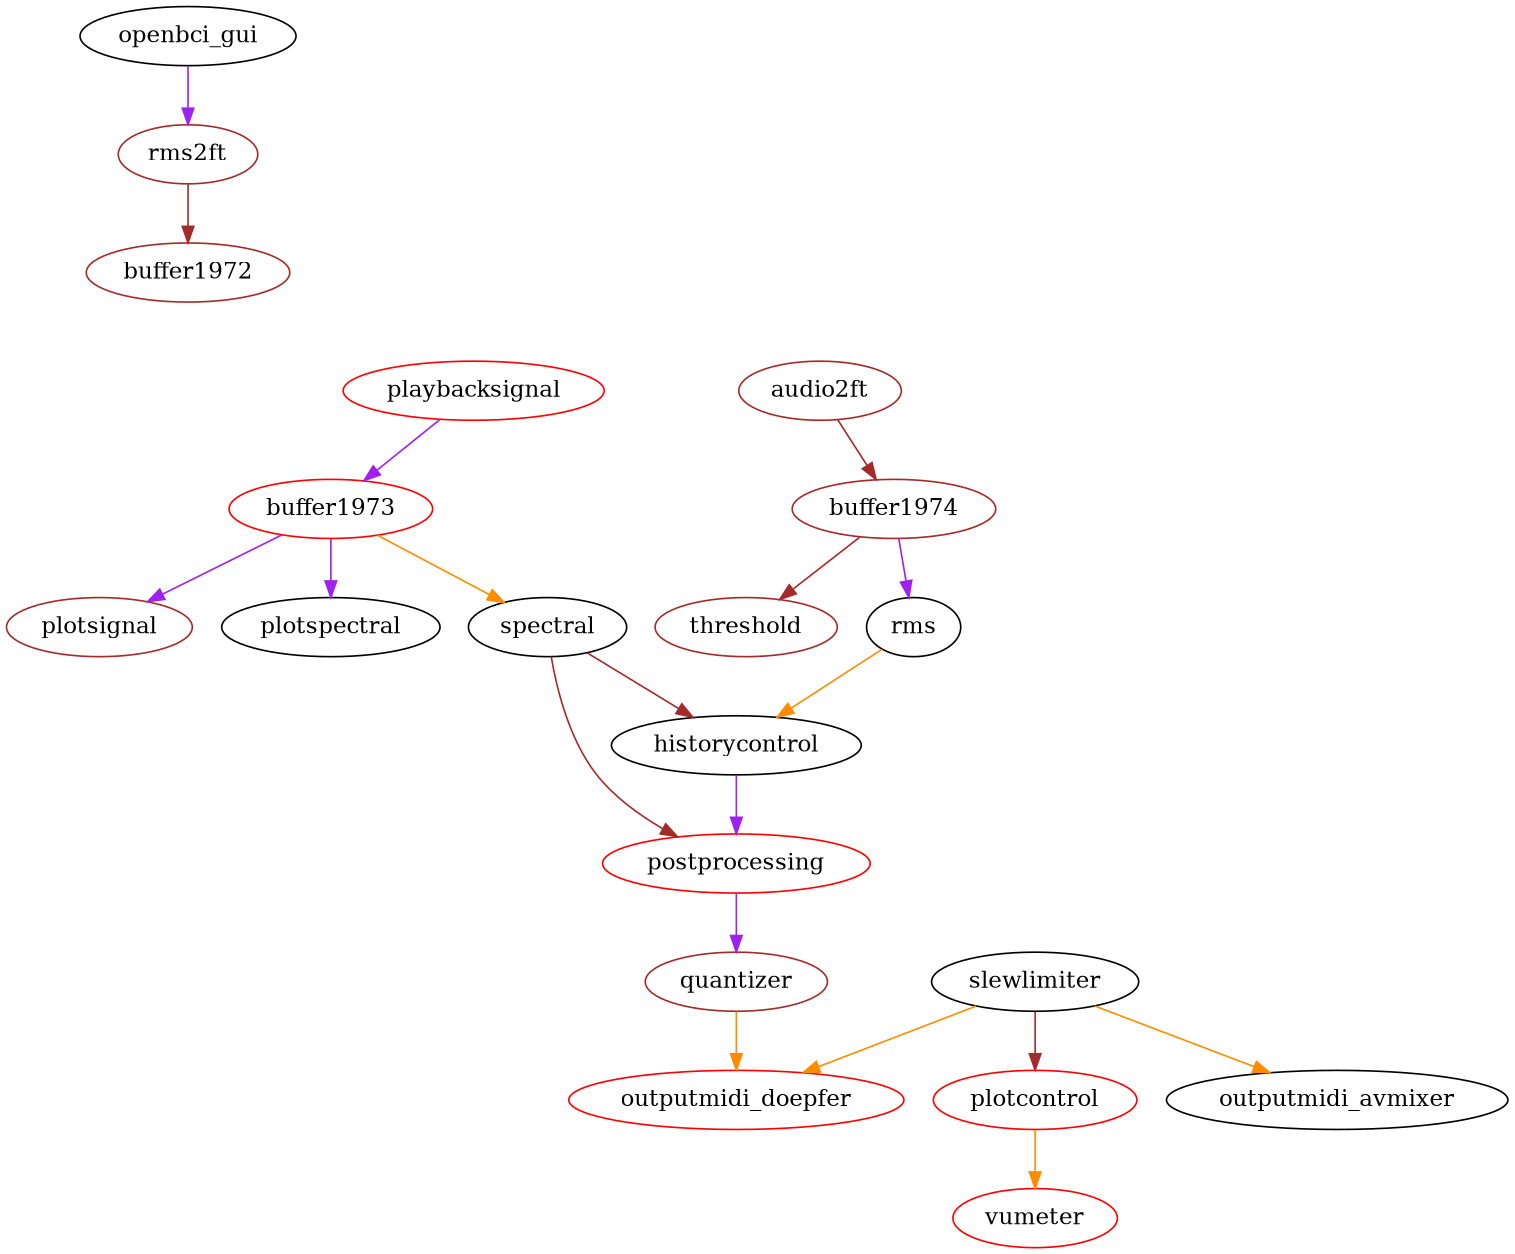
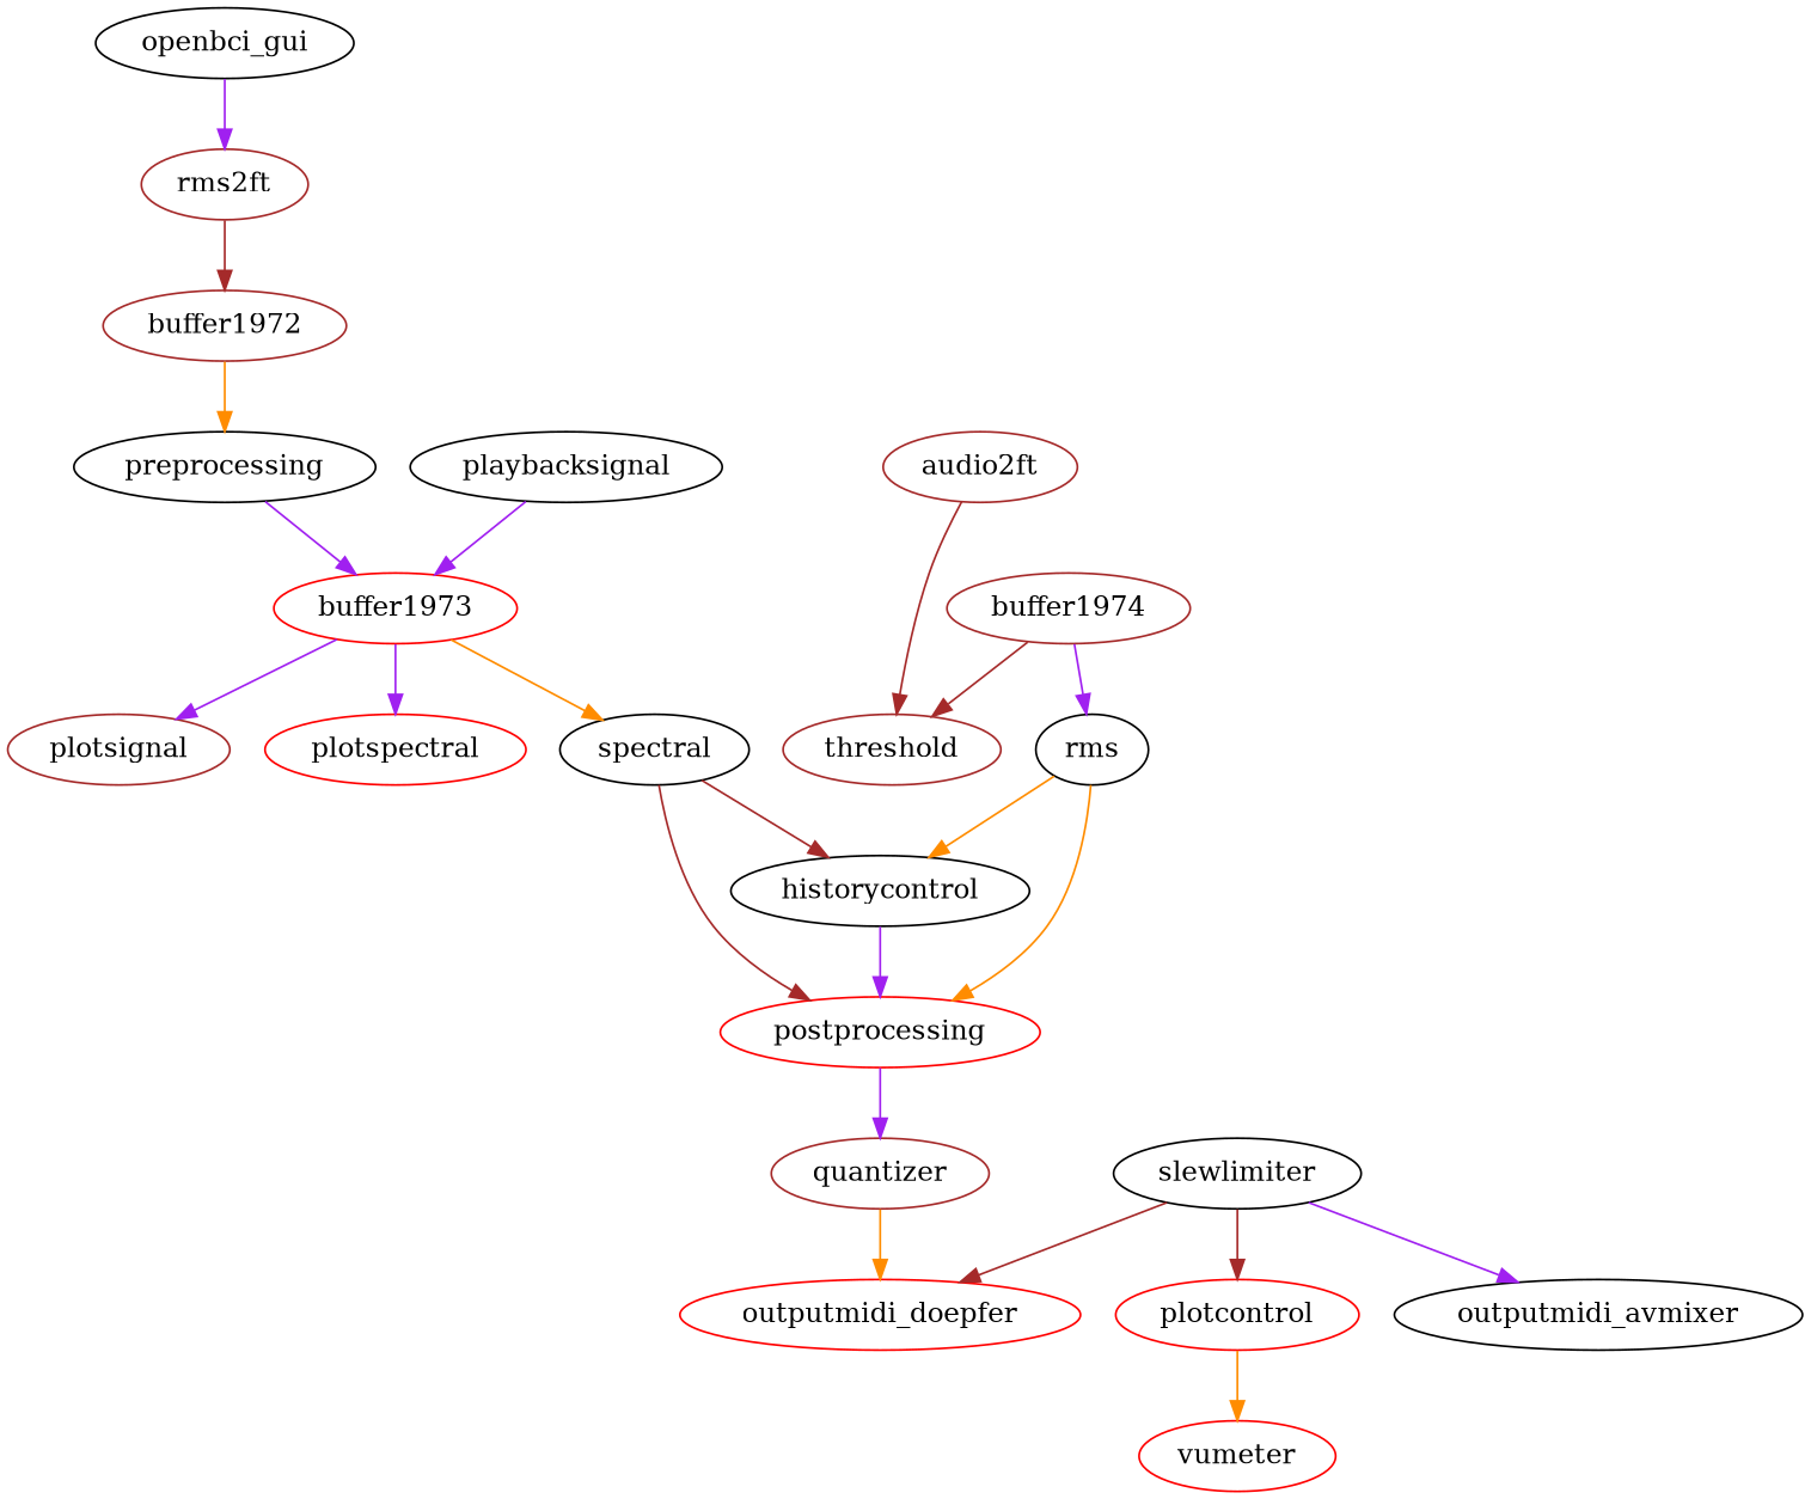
  digraph {
    node [color=black]
    edge [color=purple]
    openbci_gui
    n2 [color=brown label=rms2ft]
    buffer1972 [color=brown]
+   preprocessing
    buffer1973 [color=red]
    plotsignal [color=brown]
-   plotspectral
+   plotspectral [color=red]
    spectral
    historycontrol
    postprocessing [color=red]
-   playbacksignal [color=red]
+   playbacksignal
    slewlimiter
    plotcontrol [color=red]
    outputmidi_avmixer
    outputmidi_doepfer [color=red]
    quantizer [color=brown]
    vumeter [color=red]
    buffer1974 [color=brown]
    threshold [color=brown]
    rms
    audio2ft [color=brown]
    openbci_gui -> n2
    n2 -> buffer1972 [color=brown]
+   buffer1972 -> preprocessing [color=darkorange]
+   preprocessing -> buffer1973
    buffer1973 -> plotsignal
    buffer1973 -> plotspectral
    buffer1973 -> spectral [color=darkorange]
    spectral -> historycontrol [color=brown]
    spectral -> postprocessing [color=brown]
    historycontrol -> postprocessing
    postprocessing -> quantizer
    playbacksignal -> buffer1973
    slewlimiter -> plotcontrol [color=brown]
-   slewlimiter -> outputmidi_avmixer [color=darkorange]
-   slewlimiter -> outputmidi_doepfer [color=darkorange]
+   slewlimiter -> outputmidi_avmixer
+   slewlimiter -> outputmidi_doepfer [color=brown]
    plotcontrol -> vumeter [color=darkorange]
    quantizer -> outputmidi_doepfer [color=darkorange]
    buffer1974 -> threshold [color=brown]
    buffer1974 -> rms
    rms -> historycontrol [color=darkorange]
-   audio2ft -> buffer1974 [color=brown]
+   rms -> postprocessing [color=darkorange]
+   audio2ft -> threshold [color=brown]
  }
